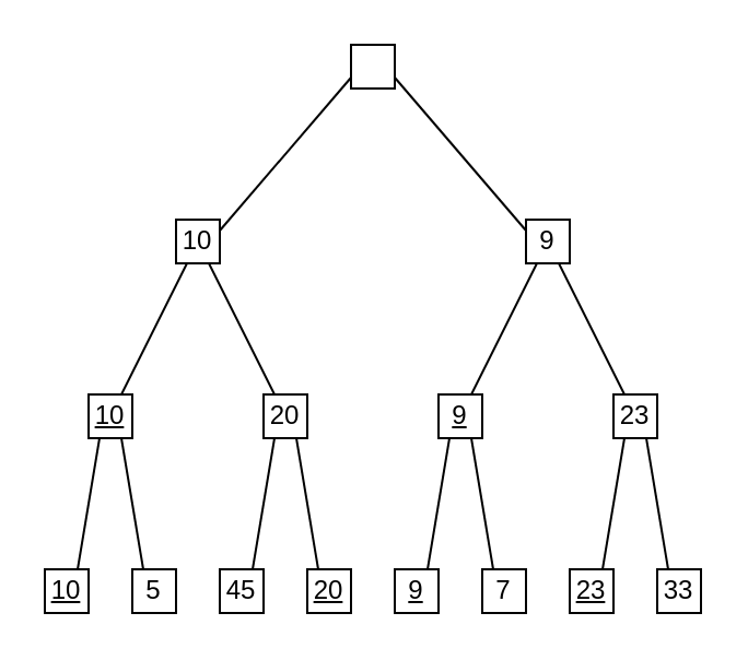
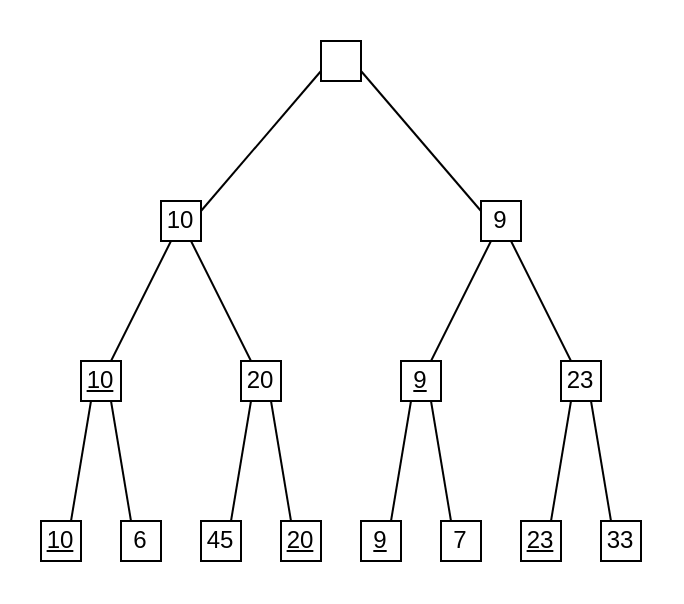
  <mxCell id="0" />
  <mxCell id="1" parent="0" />
  <mxCell id="2" value="" style="group" parent="1" vertex="1" connectable="0"><mxGeometry x="20" y="260" width="20" height="20" as="geometry" /></mxCell>
  <mxCell id="3" value="" style="whiteSpace=wrap;html=1;aspect=fixed;" parent="2" vertex="1"><mxGeometry width="20" height="20" as="geometry" /></mxCell>
  <mxCell id="4" value="&lt;u&gt;10&lt;/u&gt;" style="text;html=1;strokeColor=none;fillColor=none;align=center;verticalAlign=middle;whiteSpace=wrap;rounded=0;" parent="2" vertex="1"><mxGeometry width="20" height="20" as="geometry" /></mxCell>
  <mxCell id="5" value="" style="group" parent="1" vertex="1" connectable="0"><mxGeometry x="60" y="260" width="20" height="20" as="geometry" /></mxCell>
  <mxCell id="6" value="" style="whiteSpace=wrap;html=1;aspect=fixed;" parent="5" vertex="1"><mxGeometry width="20" height="20" as="geometry" /></mxCell>
- <mxCell id="7" value="5" style="text;html=1;strokeColor=none;fillColor=none;align=center;verticalAlign=middle;whiteSpace=wrap;rounded=0;" parent="5" vertex="1"><mxGeometry width="20" height="20" as="geometry" /></mxCell>
+ <mxCell id="7" value="6" style="text;html=1;strokeColor=none;fillColor=none;align=center;verticalAlign=middle;whiteSpace=wrap;rounded=0;" parent="5" vertex="1"><mxGeometry width="20" height="20" as="geometry" /></mxCell>
  <mxCell id="8" value="" style="group" parent="1" vertex="1" connectable="0"><mxGeometry x="100" y="260" width="20" height="20" as="geometry" /></mxCell>
  <mxCell id="9" value="" style="whiteSpace=wrap;html=1;aspect=fixed;" parent="8" vertex="1"><mxGeometry width="20" height="20" as="geometry" /></mxCell>
  <mxCell id="10" value="45" style="text;html=1;strokeColor=none;fillColor=none;align=center;verticalAlign=middle;whiteSpace=wrap;rounded=0;" parent="8" vertex="1"><mxGeometry width="20" height="20" as="geometry" /></mxCell>
  <mxCell id="11" value="" style="group" parent="1" vertex="1" connectable="0"><mxGeometry x="140" y="260" width="20" height="20" as="geometry" /></mxCell>
  <mxCell id="12" value="" style="whiteSpace=wrap;html=1;aspect=fixed;" parent="11" vertex="1"><mxGeometry width="20" height="20" as="geometry" /></mxCell>
  <mxCell id="13" value="&lt;u&gt;20&lt;/u&gt;" style="text;html=1;strokeColor=none;fillColor=none;align=center;verticalAlign=middle;whiteSpace=wrap;rounded=0;" parent="11" vertex="1"><mxGeometry width="20" height="20" as="geometry" /></mxCell>
  <mxCell id="14" value="" style="group" parent="1" vertex="1" connectable="0"><mxGeometry x="180" y="260" width="20" height="20" as="geometry" /></mxCell>
  <mxCell id="15" value="" style="whiteSpace=wrap;html=1;aspect=fixed;" parent="14" vertex="1"><mxGeometry width="20" height="20" as="geometry" /></mxCell>
  <mxCell id="16" value="&lt;u&gt;9&lt;/u&gt;" style="text;html=1;strokeColor=none;fillColor=none;align=center;verticalAlign=middle;whiteSpace=wrap;rounded=0;" parent="14" vertex="1"><mxGeometry width="20" height="20" as="geometry" /></mxCell>
  <mxCell id="17" value="" style="group" parent="1" vertex="1" connectable="0"><mxGeometry x="220" y="260" width="20" height="20" as="geometry" /></mxCell>
  <mxCell id="18" value="" style="whiteSpace=wrap;html=1;aspect=fixed;" parent="17" vertex="1"><mxGeometry width="20" height="20" as="geometry" /></mxCell>
  <mxCell id="19" value="7" style="text;html=1;strokeColor=none;fillColor=none;align=center;verticalAlign=middle;whiteSpace=wrap;rounded=0;" parent="17" vertex="1"><mxGeometry width="20" height="20" as="geometry" /></mxCell>
  <mxCell id="20" value="" style="group" parent="1" vertex="1" connectable="0"><mxGeometry x="260" y="260" width="20" height="20" as="geometry" /></mxCell>
  <mxCell id="21" value="" style="whiteSpace=wrap;html=1;aspect=fixed;" parent="20" vertex="1"><mxGeometry width="20" height="20" as="geometry" /></mxCell>
  <mxCell id="22" value="&lt;u&gt;23&lt;/u&gt;" style="text;html=1;strokeColor=none;fillColor=none;align=center;verticalAlign=middle;whiteSpace=wrap;rounded=0;" parent="20" vertex="1"><mxGeometry width="20" height="20" as="geometry" /></mxCell>
  <mxCell id="23" value="" style="group" parent="1" vertex="1" connectable="0"><mxGeometry x="40" y="180" width="20" height="20" as="geometry" /></mxCell>
  <mxCell id="24" value="" style="whiteSpace=wrap;html=1;aspect=fixed;" parent="23" vertex="1"><mxGeometry width="20" height="20" as="geometry" /></mxCell>
  <mxCell id="25" value="&lt;u&gt;10&lt;/u&gt;" style="text;html=1;strokeColor=none;fillColor=none;align=center;verticalAlign=middle;whiteSpace=wrap;rounded=0;" parent="23" vertex="1"><mxGeometry width="20" height="20" as="geometry" /></mxCell>
  <mxCell id="26" value="" style="group" parent="1" vertex="1" connectable="0"><mxGeometry x="120" y="180" width="20" height="20" as="geometry" /></mxCell>
  <mxCell id="27" value="" style="whiteSpace=wrap;html=1;aspect=fixed;" parent="26" vertex="1"><mxGeometry width="20" height="20" as="geometry" /></mxCell>
  <mxCell id="28" value="&lt;span style=&quot;white-space: pre&quot;&gt;20&lt;/span&gt;" style="text;html=1;strokeColor=none;fillColor=none;align=center;verticalAlign=middle;whiteSpace=wrap;rounded=0;" parent="26" vertex="1"><mxGeometry width="20" height="20" as="geometry" /></mxCell>
  <mxCell id="29" value="" style="group" parent="1" vertex="1" connectable="0"><mxGeometry x="200" y="180" width="20" height="20" as="geometry" /></mxCell>
  <mxCell id="30" value="" style="whiteSpace=wrap;html=1;aspect=fixed;" parent="29" vertex="1"><mxGeometry width="20" height="20" as="geometry" /></mxCell>
  <mxCell id="31" value="&lt;span style=&quot;white-space: pre&quot;&gt;&lt;u&gt;9&lt;/u&gt;&lt;/span&gt;" style="text;html=1;strokeColor=none;fillColor=none;align=center;verticalAlign=middle;whiteSpace=wrap;rounded=0;" parent="29" vertex="1"><mxGeometry width="20" height="20" as="geometry" /></mxCell>
  <mxCell id="32" value="" style="group" parent="1" vertex="1" connectable="0"><mxGeometry x="280" y="180" width="20" height="20" as="geometry" /></mxCell>
  <mxCell id="33" value="" style="whiteSpace=wrap;html=1;aspect=fixed;" parent="32" vertex="1"><mxGeometry width="20" height="20" as="geometry" /></mxCell>
  <mxCell id="34" value="&lt;span style=&quot;white-space: pre&quot;&gt;23&lt;/span&gt;" style="text;html=1;strokeColor=none;fillColor=none;align=center;verticalAlign=middle;whiteSpace=wrap;rounded=0;" parent="32" vertex="1"><mxGeometry width="20" height="20" as="geometry" /></mxCell>
  <mxCell id="35" style="rounded=0;orthogonalLoop=1;jettySize=auto;html=1;exitX=0;exitY=0.75;exitDx=0;exitDy=0;entryX=1;entryY=0.25;entryDx=0;entryDy=0;endArrow=none;endFill=0;" parent="1" edge="1"><mxGeometry relative="1" as="geometry"><mxPoint x="160" y="35" as="sourcePoint" /><mxPoint x="100" y="105" as="targetPoint" /></mxGeometry></mxCell>
  <mxCell id="36" style="edgeStyle=none;rounded=0;orthogonalLoop=1;jettySize=auto;html=1;exitX=1;exitY=0.75;exitDx=0;exitDy=0;entryX=0;entryY=0.25;entryDx=0;entryDy=0;endArrow=none;endFill=0;" parent="1" edge="1"><mxGeometry relative="1" as="geometry"><mxPoint x="180" y="35" as="sourcePoint" /><mxPoint x="240" y="105" as="targetPoint" /></mxGeometry></mxCell>
  <mxCell id="37" style="edgeStyle=none;rounded=0;orthogonalLoop=1;jettySize=auto;html=1;exitX=0.25;exitY=1;exitDx=0;exitDy=0;entryX=0.75;entryY=0;entryDx=0;entryDy=0;endArrow=none;endFill=0;" parent="1" target="25" edge="1"><mxGeometry relative="1" as="geometry"><mxPoint x="85" y="120" as="sourcePoint" /></mxGeometry></mxCell>
  <mxCell id="38" style="edgeStyle=none;rounded=0;orthogonalLoop=1;jettySize=auto;html=1;exitX=0.75;exitY=1;exitDx=0;exitDy=0;entryX=0.25;entryY=0;entryDx=0;entryDy=0;endArrow=none;endFill=0;" parent="1" target="28" edge="1"><mxGeometry relative="1" as="geometry"><mxPoint x="95" y="120" as="sourcePoint" /></mxGeometry></mxCell>
  <mxCell id="39" style="edgeStyle=none;rounded=0;orthogonalLoop=1;jettySize=auto;html=1;exitX=0.25;exitY=1;exitDx=0;exitDy=0;entryX=0.75;entryY=0;entryDx=0;entryDy=0;endArrow=none;endFill=0;" parent="1" target="31" edge="1"><mxGeometry relative="1" as="geometry"><mxPoint x="245" y="120" as="sourcePoint" /></mxGeometry></mxCell>
  <mxCell id="40" style="edgeStyle=none;rounded=0;orthogonalLoop=1;jettySize=auto;html=1;exitX=0.75;exitY=1;exitDx=0;exitDy=0;entryX=0.25;entryY=0;entryDx=0;entryDy=0;endArrow=none;endFill=0;" parent="1" target="34" edge="1"><mxGeometry relative="1" as="geometry"><mxPoint x="255" y="120" as="sourcePoint" /></mxGeometry></mxCell>
  <mxCell id="41" style="edgeStyle=none;rounded=0;orthogonalLoop=1;jettySize=auto;html=1;exitX=0.25;exitY=1;exitDx=0;exitDy=0;entryX=0.75;entryY=0;entryDx=0;entryDy=0;endArrow=none;endFill=0;" parent="1" source="25" target="4" edge="1"><mxGeometry relative="1" as="geometry" /></mxCell>
  <mxCell id="42" style="edgeStyle=none;rounded=0;orthogonalLoop=1;jettySize=auto;html=1;exitX=0.75;exitY=1;exitDx=0;exitDy=0;entryX=0.25;entryY=0;entryDx=0;entryDy=0;endArrow=none;endFill=0;" parent="1" source="25" target="7" edge="1"><mxGeometry relative="1" as="geometry" /></mxCell>
  <mxCell id="43" style="edgeStyle=none;rounded=0;orthogonalLoop=1;jettySize=auto;html=1;exitX=0.25;exitY=1;exitDx=0;exitDy=0;entryX=0.75;entryY=0;entryDx=0;entryDy=0;endArrow=none;endFill=0;" parent="1" source="28" target="10" edge="1"><mxGeometry relative="1" as="geometry" /></mxCell>
  <mxCell id="44" style="edgeStyle=none;rounded=0;orthogonalLoop=1;jettySize=auto;html=1;exitX=0.75;exitY=1;exitDx=0;exitDy=0;entryX=0.25;entryY=0;entryDx=0;entryDy=0;endArrow=none;endFill=0;" parent="1" source="28" target="13" edge="1"><mxGeometry relative="1" as="geometry" /></mxCell>
  <mxCell id="45" style="edgeStyle=none;rounded=0;orthogonalLoop=1;jettySize=auto;html=1;exitX=0.25;exitY=1;exitDx=0;exitDy=0;entryX=0.75;entryY=0;entryDx=0;entryDy=0;endArrow=none;endFill=0;" parent="1" source="31" target="16" edge="1"><mxGeometry relative="1" as="geometry" /></mxCell>
  <mxCell id="46" style="edgeStyle=none;rounded=0;orthogonalLoop=1;jettySize=auto;html=1;exitX=0.75;exitY=1;exitDx=0;exitDy=0;entryX=0.25;entryY=0;entryDx=0;entryDy=0;endArrow=none;endFill=0;" parent="1" source="31" target="19" edge="1"><mxGeometry relative="1" as="geometry" /></mxCell>
  <mxCell id="47" style="edgeStyle=none;rounded=0;orthogonalLoop=1;jettySize=auto;html=1;exitX=0.25;exitY=1;exitDx=0;exitDy=0;entryX=0.75;entryY=0;entryDx=0;entryDy=0;endArrow=none;endFill=0;" parent="1" source="34" target="22" edge="1"><mxGeometry relative="1" as="geometry" /></mxCell>
  <mxCell id="48" value="" style="group" parent="1" vertex="1" connectable="0"><mxGeometry x="300" y="260" width="20" height="20" as="geometry" /></mxCell>
  <mxCell id="49" value="" style="whiteSpace=wrap;html=1;aspect=fixed;" parent="48" vertex="1"><mxGeometry width="20" height="20" as="geometry" /></mxCell>
  <mxCell id="50" value="33" style="text;html=1;strokeColor=none;fillColor=none;align=center;verticalAlign=middle;whiteSpace=wrap;rounded=0;" parent="48" vertex="1"><mxGeometry width="20" height="20" as="geometry" /></mxCell>
  <mxCell id="51" style="rounded=0;orthogonalLoop=1;jettySize=auto;html=1;exitX=0.75;exitY=1;exitDx=0;exitDy=0;entryX=0.25;entryY=0;entryDx=0;entryDy=0;endArrow=none;endFill=0;" parent="1" source="34" target="50" edge="1"><mxGeometry relative="1" as="geometry" /></mxCell>
  <mxCell id="52" value="" style="whiteSpace=wrap;html=1;aspect=fixed;" parent="1" vertex="1"><mxGeometry x="80" y="100" width="20" height="20" as="geometry" /></mxCell>
  <mxCell id="53" value="" style="whiteSpace=wrap;html=1;aspect=fixed;" parent="1" vertex="1"><mxGeometry x="240" y="100" width="20" height="20" as="geometry" /></mxCell>
  <mxCell id="54" value="" style="whiteSpace=wrap;html=1;aspect=fixed;" parent="1" vertex="1"><mxGeometry x="160" y="20" width="20" height="20" as="geometry" /></mxCell>
  <mxCell id="55" value="&lt;span style=&quot;white-space: pre&quot;&gt;9&lt;/span&gt;" style="text;html=1;strokeColor=none;fillColor=none;align=center;verticalAlign=middle;whiteSpace=wrap;rounded=0;" parent="1" vertex="1"><mxGeometry x="240" y="100" width="20" height="20" as="geometry" /></mxCell>
  <mxCell id="56" value="10" style="text;html=1;strokeColor=none;fillColor=none;align=center;verticalAlign=middle;whiteSpace=wrap;rounded=0;" parent="1" vertex="1"><mxGeometry x="80" y="100" width="20" height="20" as="geometry" /></mxCell>
